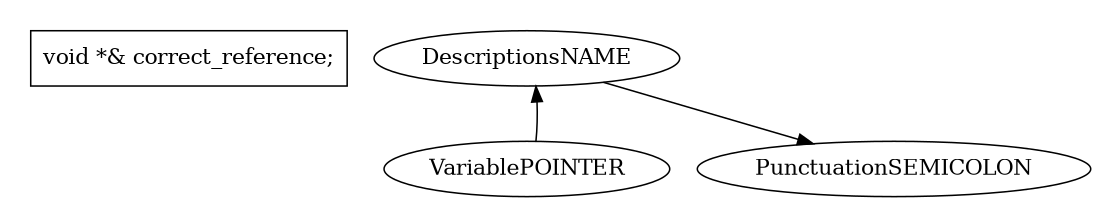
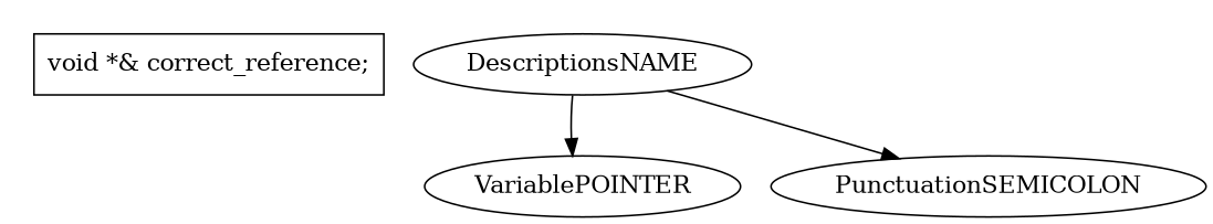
  digraph {
    n1 [label="void *& correct_reference;" shape=box]
    n2 [label=DescriptionsNAME]
    n3 [label=VariablePOINTER]
    n4 [label=PunctuationSEMICOLON]
    subgraph cluster_1 {
      style=invis
      n1
    }
-   n3 -> n2
+   n2 -> n3
    n2 -> n4
  }
